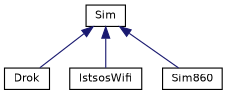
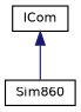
  digraph {
    rankdir=TB
    node [color=black fillcolor=white fontname=Helvetica fontsize=10 shape=record style=filled]
    edge [color=midnightblue dir=back fontname=Helvetica fontsize=10 labelfontname=Helvetica labelfontsize=10 style=solid]
-   n1 [height=0.2 label=Sim width=0.4]
-   n2 [height=0.2 label=Drok width=0.4]
-   n3 [height=0.2 label=IstsosWifi width=0.4]
+   n1 [height=0.2 label=ICom width=0.4]
    n4 [height=0.2 label=Sim860 width=0.4]
-   n1 -> n2
-   n1 -> n3
    n1 -> n4
  }
